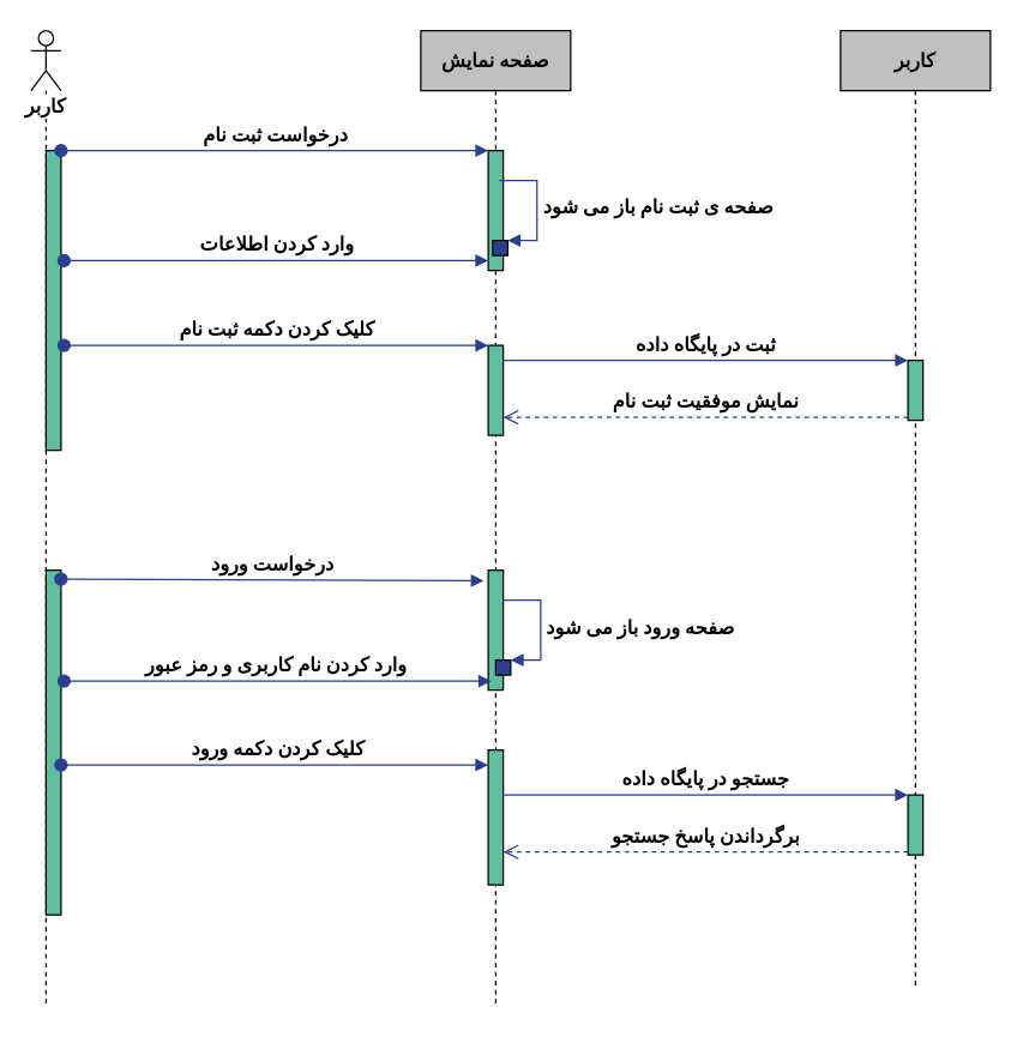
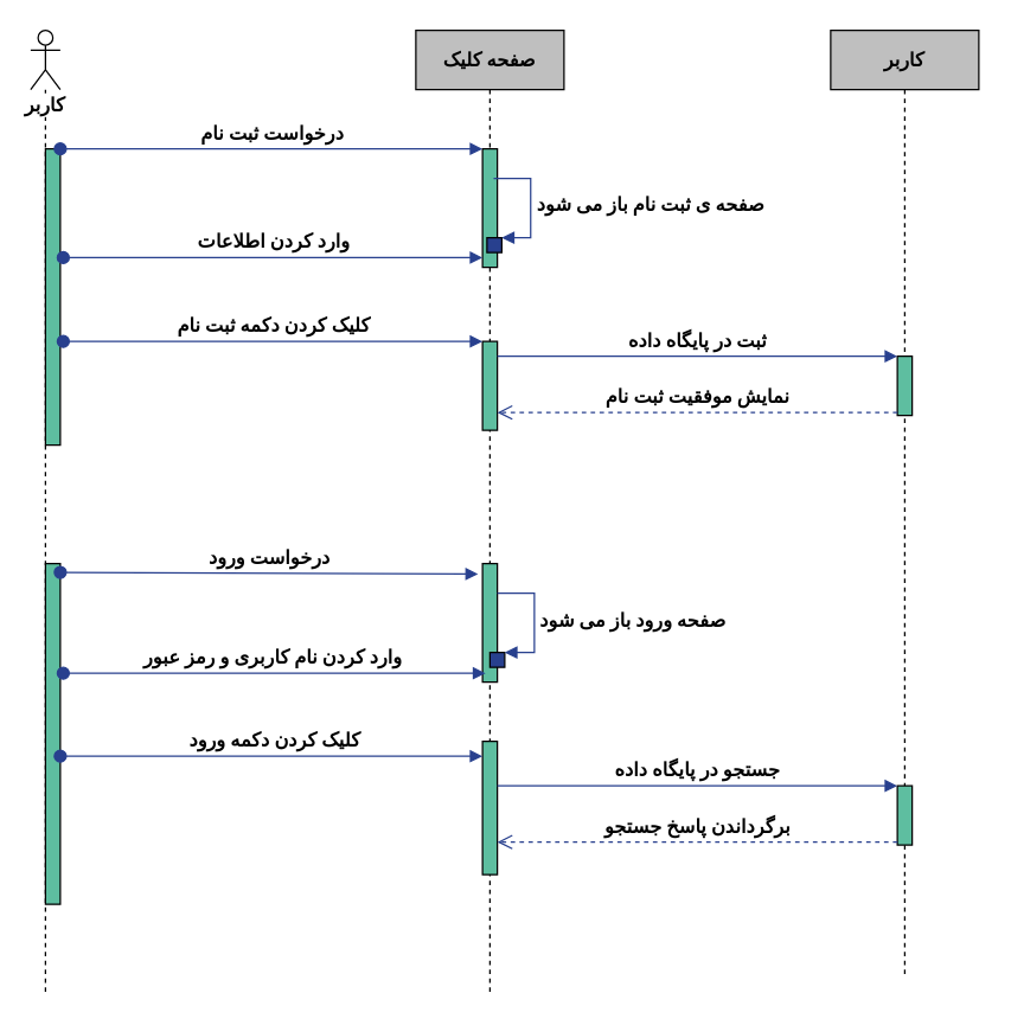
  <mxCell id="0" />
  <mxCell id="1" parent="0" />
  <mxCell id="2" value="کاربر" style="shape=umlLifeline;participant=umlActor;perimeter=lifelinePerimeter;whiteSpace=wrap;html=1;container=1;collapsible=0;recursiveResize=0;verticalAlign=top;spacingTop=36;labelBackgroundColor=#ffffff;outlineConnect=0;size=40;fontSize=13;fontFamily=B Zar;fontStyle=1" parent="1" vertex="1"><mxGeometry x="20" y="20" width="20" height="650" as="geometry" /></mxCell>
  <mxCell id="3" value="" style="html=1;points=[];perimeter=orthogonalPerimeter;fillColor=#5EBEA0;" parent="2" vertex="1"><mxGeometry x="10" y="360" width="10" height="230" as="geometry" /></mxCell>
  <mxCell id="4" value="" style="html=1;points=[];perimeter=orthogonalPerimeter;fillColor=#5ebea0;" parent="2" vertex="1"><mxGeometry x="10" y="80" width="10" height="200" as="geometry" /></mxCell>
- <mxCell id="5" value="&lt;font style=&quot;font-size: 13px;&quot;&gt;&lt;br style=&quot;font-size: 13px;&quot;&gt;صفحه نمایش&lt;br style=&quot;font-size: 13px;&quot;&gt;&lt;/font&gt;&lt;br style=&quot;font-size: 13px;&quot;&gt;" style="shape=umlLifeline;perimeter=lifelinePerimeter;whiteSpace=wrap;html=1;container=1;collapsible=0;recursiveResize=0;outlineConnect=0;fillColor=#BFBFBF;fontFamily=B Zar;fontSize=13;fontStyle=1" parent="1" vertex="1"><mxGeometry x="280" y="20" width="100" height="650" as="geometry" /></mxCell>
+ <mxCell id="5" value="&lt;font style=&quot;font-size: 13px;&quot;&gt;&lt;br style=&quot;font-size: 13px;&quot;&gt;صفحه کلیک&lt;br style=&quot;font-size: 13px;&quot;&gt;&lt;/font&gt;&lt;br style=&quot;font-size: 13px;&quot;&gt;" style="shape=umlLifeline;perimeter=lifelinePerimeter;whiteSpace=wrap;html=1;container=1;collapsible=0;recursiveResize=0;outlineConnect=0;fillColor=#BFBFBF;fontFamily=B Zar;fontSize=13;fontStyle=1" parent="1" vertex="1"><mxGeometry x="280" y="20" width="100" height="650" as="geometry" /></mxCell>
  <mxCell id="6" value="" style="html=1;points=[];perimeter=orthogonalPerimeter;fillColor=#5EBEA0;" parent="5" vertex="1"><mxGeometry x="45" y="80" width="10" height="80" as="geometry" /></mxCell>
  <mxCell id="7" value="" style="html=1;points=[];perimeter=orthogonalPerimeter;fillColor=#28408E;" parent="5" vertex="1"><mxGeometry x="48" y="140" width="10" height="10" as="geometry" /></mxCell>
  <mxCell id="8" value="" style="html=1;points=[];perimeter=orthogonalPerimeter;fillColor=#5EBEA0;" parent="5" vertex="1"><mxGeometry x="45" y="210" width="10" height="60" as="geometry" /></mxCell>
  <mxCell id="9" value="" style="html=1;points=[];perimeter=orthogonalPerimeter;fillColor=#5EBEA0;" parent="5" vertex="1"><mxGeometry x="45" y="360" width="10" height="80" as="geometry" /></mxCell>
  <mxCell id="10" value="" style="html=1;points=[];perimeter=orthogonalPerimeter;fillColor=#5EBEA0;" parent="5" vertex="1"><mxGeometry x="45" y="480" width="10" height="90" as="geometry" /></mxCell>
  <mxCell id="11" value="&lt;font face=&quot;B Zar&quot; style=&quot;font-size: 13px&quot;&gt;کاربر&lt;/font&gt;" style="shape=umlLifeline;perimeter=lifelinePerimeter;whiteSpace=wrap;html=1;container=1;collapsible=0;recursiveResize=0;outlineConnect=0;gradientDirection=south;fillColor=#BFBFBF;fontStyle=1" parent="1" vertex="1"><mxGeometry x="560" y="20" width="100" height="640" as="geometry" /></mxCell>
  <mxCell id="12" value="" style="html=1;points=[];perimeter=orthogonalPerimeter;fillColor=#5EBEA0;" parent="11" vertex="1"><mxGeometry x="45" y="220" width="10" height="40" as="geometry" /></mxCell>
  <mxCell id="13" value="&lt;font style=&quot;font-size: 13px;&quot;&gt;درخواست ثبت نام&lt;/font&gt;" style="html=1;verticalAlign=bottom;startArrow=oval;endArrow=block;startSize=8;strokeColor=#28408e;fontFamily=B Zar;fontSize=13;fontStyle=1" parent="1" target="6" edge="1"><mxGeometry relative="1" as="geometry"><mxPoint x="40" y="100" as="sourcePoint" /></mxGeometry></mxCell>
  <mxCell id="14" value="&lt;font style=&quot;font-size: 13px;&quot;&gt;صفحه ی ثبت نام باز می شود&lt;/font&gt;" style="edgeStyle=orthogonalEdgeStyle;html=1;align=left;spacingLeft=2;endArrow=block;rounded=0;entryX=1;entryY=0;strokeColor=#28408e;fontFamily=B Zar;fontSize=13;fontStyle=1" parent="1" target="7" edge="1"><mxGeometry relative="1" as="geometry"><mxPoint x="332.5" y="120" as="sourcePoint" /><Array as="points"><mxPoint x="357.5" y="120" /></Array></mxGeometry></mxCell>
  <mxCell id="15" value="&lt;font style=&quot;font-size: 13px;&quot;&gt;وارد کردن اطلاعات&lt;/font&gt;" style="html=1;verticalAlign=bottom;startArrow=oval;startFill=1;endArrow=block;startSize=8;exitX=1.2;exitY=0.367;exitDx=0;exitDy=0;exitPerimeter=0;strokeColor=#28408e;fontFamily=B Zar;fontSize=13;fontStyle=1" parent="1" source="4" target="6" edge="1"><mxGeometry width="60" relative="1" as="geometry"><mxPoint x="130" y="170" as="sourcePoint" /><mxPoint x="200" y="170.5" as="targetPoint" /></mxGeometry></mxCell>
  <mxCell id="16" value="&lt;div style=&quot;text-align: left ; font-size: 13px&quot;&gt;&lt;font style=&quot;font-size: 13px&quot;&gt;&amp;nbsp;کلیک کردن دکمه ثبت نام&amp;nbsp;&lt;/font&gt;&lt;/div&gt;" style="html=1;verticalAlign=bottom;startArrow=oval;endArrow=block;startSize=8;strokeColor=#28408e;fontFamily=B Zar;fontSize=13;fontStyle=1" parent="1" target="8" edge="1"><mxGeometry relative="1" as="geometry"><mxPoint x="42" y="230" as="sourcePoint" /><Array as="points"><mxPoint x="190" y="230" /></Array></mxGeometry></mxCell>
  <mxCell id="17" value="&lt;font style=&quot;font-size: 13px;&quot;&gt;ثبت در پایگاه داده&lt;/font&gt;" style="html=1;verticalAlign=bottom;endArrow=block;entryX=0;entryY=0;strokeColor=#28408e;fontFamily=B Zar;fontSize=13;fontStyle=1" parent="1" source="8" target="12" edge="1"><mxGeometry relative="1" as="geometry"><mxPoint x="535" y="270" as="sourcePoint" /><Array as="points"><mxPoint x="420" y="240" /></Array></mxGeometry></mxCell>
  <mxCell id="18" value="&lt;font style=&quot;font-size: 13px;&quot;&gt;نمایش موفقیت ثبت نام&lt;/font&gt;" style="html=1;verticalAlign=bottom;endArrow=open;dashed=1;endSize=8;exitX=0;exitY=0.95;strokeColor=#28408e;fontFamily=B Zar;fontSize=13;fontStyle=1" parent="1" source="12" target="8" edge="1"><mxGeometry relative="1" as="geometry"><mxPoint x="535" y="346" as="targetPoint" /></mxGeometry></mxCell>
  <mxCell id="19" value="&lt;font style=&quot;font-size: 13px;&quot;&gt;درخواست ورود&lt;/font&gt;" style="html=1;verticalAlign=bottom;startArrow=oval;endArrow=block;startSize=8;exitX=1;exitY=0.026;exitDx=0;exitDy=0;exitPerimeter=0;entryX=-0.3;entryY=0.088;entryDx=0;entryDy=0;entryPerimeter=0;strokeColor=#28408e;fontFamily=B Zar;fontSize=13;fontStyle=1" parent="1" source="3" target="9" edge="1"><mxGeometry relative="1" as="geometry"><mxPoint x="265" y="380" as="sourcePoint" /></mxGeometry></mxCell>
  <mxCell id="20" value="" style="html=1;points=[];perimeter=orthogonalPerimeter;fillColor=#28408E;" parent="1" vertex="1"><mxGeometry x="330" y="440" width="10" height="10" as="geometry" /></mxCell>
  <mxCell id="21" value="&lt;font style=&quot;font-size: 13px;&quot;&gt;صفحه ورود باز می شود&lt;/font&gt;" style="edgeStyle=orthogonalEdgeStyle;html=1;align=left;spacingLeft=2;endArrow=block;rounded=0;entryX=1;entryY=0;strokeColor=#28408e;fontFamily=B Zar;fontSize=13;fontStyle=1" parent="1" target="20" edge="1"><mxGeometry relative="1" as="geometry"><mxPoint x="335" y="400" as="sourcePoint" /><Array as="points"><mxPoint x="360" y="400" /></Array></mxGeometry></mxCell>
  <mxCell id="22" value="&lt;div style=&quot;text-align: center ; font-size: 13px&quot;&gt;&lt;font style=&quot;font-size: 13px&quot;&gt;وارد کردن نام کاربری و رمز عبور&amp;nbsp;&lt;/font&gt;&lt;/div&gt;" style="html=1;verticalAlign=bottom;startArrow=oval;startFill=1;endArrow=block;startSize=8;entryX=0.2;entryY=0.925;entryDx=0;entryDy=0;entryPerimeter=0;strokeColor=#28408e;fontFamily=B Zar;fontSize=13;fontStyle=1" parent="1" target="9" edge="1"><mxGeometry width="60" relative="1" as="geometry"><mxPoint x="42" y="454" as="sourcePoint" /><mxPoint x="100" y="449.5" as="targetPoint" /></mxGeometry></mxCell>
  <mxCell id="23" value="&lt;font style=&quot;font-size: 13px&quot;&gt;&amp;nbsp; کلیک کردن دکمه ورود&amp;nbsp;&lt;/font&gt;" style="html=1;verticalAlign=bottom;startArrow=oval;endArrow=block;startSize=8;strokeColor=#28408e;fontFamily=B Zar;fontSize=13;fontStyle=1" parent="1" source="3" target="10" edge="1"><mxGeometry relative="1" as="geometry"><mxPoint x="265" y="500" as="sourcePoint" /><Array as="points"><mxPoint x="180" y="510" /></Array></mxGeometry></mxCell>
  <mxCell id="24" value="" style="html=1;points=[];perimeter=orthogonalPerimeter;fillColor=#5EBEA0;" parent="1" vertex="1"><mxGeometry x="605" y="530" width="10" height="40" as="geometry" /></mxCell>
  <mxCell id="25" value="&lt;font style=&quot;font-size: 13px;&quot;&gt;جستجو در پایگاه داده&lt;/font&gt;" style="html=1;verticalAlign=bottom;endArrow=block;entryX=0;entryY=0;strokeColor=#28408e;fontFamily=B Zar;fontSize=13;fontStyle=1" parent="1" source="10" target="24" edge="1"><mxGeometry relative="1" as="geometry"><mxPoint x="535" y="530" as="sourcePoint" /></mxGeometry></mxCell>
  <mxCell id="26" value="&lt;font style=&quot;font-size: 13px;&quot;&gt;برگرداندن پاسخ جستجو&lt;/font&gt;" style="html=1;verticalAlign=bottom;endArrow=open;dashed=1;endSize=8;exitX=0;exitY=0.95;strokeColor=#28408e;fontFamily=B Zar;fontSize=13;fontStyle=1" parent="1" source="24" target="10" edge="1"><mxGeometry relative="1" as="geometry"><mxPoint x="535" y="606" as="targetPoint" /></mxGeometry></mxCell>
